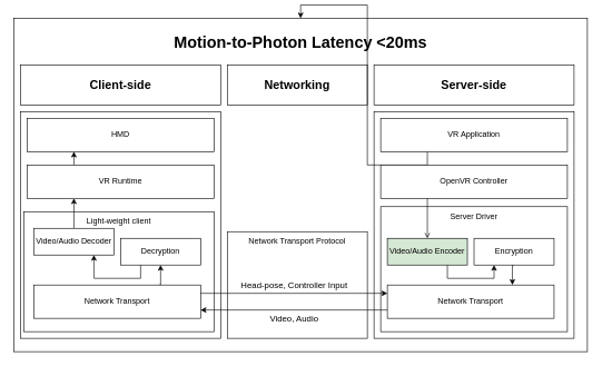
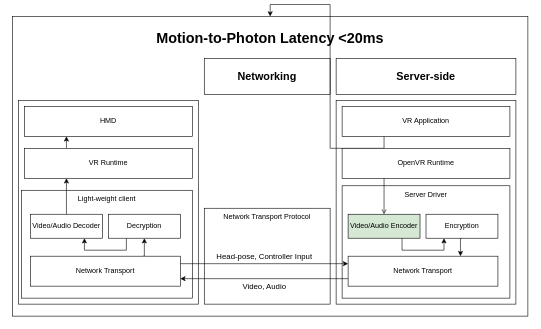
  <mxCell id="0" />
  <mxCell id="1" parent="0" />
  <mxCell id="2" value="&lt;h1&gt;Motion-to-Photon Latency &amp;lt;20ms&lt;/h1&gt;" style="rounded=0;whiteSpace=wrap;html=1;verticalAlign=top;" vertex="1" parent="1"><mxGeometry y="20" width="860" height="500" as="geometry" x="20" /></mxCell>
  <mxCell id="3" value="Network Transport Protocol" style="rounded=0;whiteSpace=wrap;html=1;verticalAlign=top;" vertex="1" parent="1"><mxGeometry x="340" y="340" width="210" height="160" as="geometry" /></mxCell>
  <mxCell id="4" value="&lt;h2&gt;Server-side&lt;/h2&gt;" style="rounded=0;whiteSpace=wrap;html=1;" vertex="1" parent="1"><mxGeometry x="560" y="90" width="300" height="60" as="geometry" /></mxCell>
- <mxCell id="5" value="&lt;h2&gt;Client-side&lt;/h2&gt;" style="rounded=0;whiteSpace=wrap;html=1;" vertex="1" parent="1"><mxGeometry x="30" y="90" width="300" height="60" as="geometry" /></mxCell>
  <mxCell id="6" value="&lt;h2&gt;Networking&lt;/h2&gt;" style="rounded=0;whiteSpace=wrap;html=1;" vertex="1" parent="1"><mxGeometry x="340" y="90" width="210" height="60" as="geometry" /></mxCell>
  <mxCell id="7" value="" style="rounded=0;whiteSpace=wrap;html=1;" vertex="1" parent="1"><mxGeometry x="560" y="160" width="300" height="340" as="geometry" /></mxCell>
  <mxCell id="8" value="" style="rounded=0;whiteSpace=wrap;html=1;" vertex="1" parent="1"><mxGeometry x="30" y="160" width="300" height="340" as="geometry" /></mxCell>
  <mxCell id="9" value="HMD" style="rounded=0;whiteSpace=wrap;html=1;" vertex="1" parent="1"><mxGeometry x="40" y="170" width="280" height="50" as="geometry" /></mxCell>
  <mxCell id="10" value="Light-weight client " style="rounded=0;whiteSpace=wrap;html=1;labelPosition=center;verticalLabelPosition=middle;align=center;verticalAlign=top;horizontal=1;" vertex="1" parent="1"><mxGeometry x="35" y="310" width="285" height="180" as="geometry" /></mxCell>
  <mxCell id="11" style="edgeStyle=orthogonalEdgeStyle;rounded=0;orthogonalLoop=1;jettySize=auto;html=1;exitX=0.5;exitY=0;exitDx=0;exitDy=0;entryX=0.25;entryY=1;entryDx=0;entryDy=0;" edge="1" parent="1" source="12" target="29"><mxGeometry relative="1" as="geometry" /></mxCell>
- <mxCell id="12" value="Video/Audio Decoder" style="rounded=0;whiteSpace=wrap;html=1;" vertex="1" parent="1"><mxGeometry x="50" y="335" width="120" height="40" as="geometry" /></mxCell>
+ <mxCell id="12" value="Video/Audio Decoder" style="rounded=0;whiteSpace=wrap;html=1;" vertex="1" parent="1"><mxGeometry x="50" y="350" width="120" height="40" as="geometry" /></mxCell>
  <mxCell id="13" style="edgeStyle=orthogonalEdgeStyle;rounded=0;orthogonalLoop=1;jettySize=auto;html=1;exitX=0.25;exitY=1;exitDx=0;exitDy=0;entryX=0.75;entryY=1;entryDx=0;entryDy=0;" edge="1" parent="1" source="14" target="12"><mxGeometry relative="1" as="geometry" /></mxCell>
  <mxCell id="14" value="Decryption" style="rounded=0;whiteSpace=wrap;html=1;" vertex="1" parent="1"><mxGeometry x="180" y="350" width="120" height="40" as="geometry" /></mxCell>
  <mxCell id="15" style="edgeStyle=orthogonalEdgeStyle;rounded=0;orthogonalLoop=1;jettySize=auto;html=1;exitX=0.75;exitY=0;exitDx=0;exitDy=0;entryX=0.5;entryY=1;entryDx=0;entryDy=0;" edge="1" parent="1" source="16" target="14"><mxGeometry relative="1" as="geometry" /></mxCell>
  <mxCell id="16" value="Network Transport" style="rounded=0;whiteSpace=wrap;html=1;" vertex="1" parent="1"><mxGeometry x="50" y="420" width="250" height="50" as="geometry" /></mxCell>
  <mxCell id="17" style="edgeStyle=orthogonalEdgeStyle;rounded=0;orthogonalLoop=1;jettySize=auto;html=1;exitX=0.25;exitY=1;exitDx=0;exitDy=0;" edge="1" parent="1" source="18" target="2"><mxGeometry relative="1" as="geometry" /></mxCell>
  <mxCell id="18" value="VR Application" style="rounded=0;whiteSpace=wrap;html=1;" vertex="1" parent="1"><mxGeometry x="570" y="170" width="280" height="50" as="geometry" /></mxCell>
- <mxCell id="19" value="OpenVR Controller" style="rounded=0;whiteSpace=wrap;html=1;" vertex="1" parent="1"><mxGeometry x="570" y="240" width="280" height="50" as="geometry" /></mxCell>
+ <mxCell id="19" value="OpenVR Runtime" style="rounded=0;whiteSpace=wrap;html=1;" vertex="1" parent="1"><mxGeometry x="570" y="240" width="280" height="50" as="geometry" /></mxCell>
  <mxCell id="20" value="Server Driver" style="rounded=0;whiteSpace=wrap;html=1;verticalAlign=top;" vertex="1" parent="1"><mxGeometry x="570" y="302.5" width="280" height="187.5" as="geometry" /></mxCell>
  <mxCell id="21" value="&lt;font style=&quot;font-size: 13px&quot;&gt;Video, Audio&lt;/font&gt;" style="edgeStyle=orthogonalEdgeStyle;rounded=0;orthogonalLoop=1;jettySize=auto;html=1;exitX=0;exitY=0.75;exitDx=0;exitDy=0;entryX=1;entryY=0.75;entryDx=0;entryDy=0;" edge="1" parent="1" source="22" target="16"><mxGeometry y="13" relative="1" as="geometry"><mxPoint as="offset" /></mxGeometry></mxCell>
  <mxCell id="22" value="Network Transport" style="rounded=0;whiteSpace=wrap;html=1;" vertex="1" parent="1"><mxGeometry x="580" y="420" width="250" height="50" as="geometry" /></mxCell>
  <mxCell id="23" style="edgeStyle=orthogonalEdgeStyle;rounded=0;orthogonalLoop=1;jettySize=auto;html=1;exitX=0.75;exitY=1;exitDx=0;exitDy=0;entryX=0.25;entryY=1;entryDx=0;entryDy=0;" edge="1" parent="1" source="24" target="26"><mxGeometry relative="1" as="geometry" /></mxCell>
  <mxCell id="24" value="Video/Audio Encoder" style="rounded=0;whiteSpace=wrap;html=1;fillColor=#d5e8d4;" vertex="1" parent="1"><mxGeometry x="580" y="350" width="120" height="40" as="geometry" /></mxCell>
  <mxCell id="25" style="edgeStyle=orthogonalEdgeStyle;rounded=0;orthogonalLoop=1;jettySize=auto;html=1;exitX=0.5;exitY=1;exitDx=0;exitDy=0;entryX=0.75;entryY=0;entryDx=0;entryDy=0;" edge="1" parent="1" source="26" target="22"><mxGeometry relative="1" as="geometry" /></mxCell>
  <mxCell id="26" value="Encryption" style="rounded=0;whiteSpace=wrap;html=1;" vertex="1" parent="1"><mxGeometry x="710" y="350" width="120" height="40" as="geometry" /></mxCell>
  <mxCell id="27" style="edgeStyle=orthogonalEdgeStyle;rounded=0;orthogonalLoop=1;jettySize=auto;html=1;exitX=0.25;exitY=1;exitDx=0;exitDy=0;entryX=0.5;entryY=0;entryDx=0;entryDy=0;endArrow=open;" edge="1" parent="1" source="19" target="24"><mxGeometry relative="1" as="geometry" /></mxCell>
  <mxCell id="28" style="edgeStyle=orthogonalEdgeStyle;rounded=0;orthogonalLoop=1;jettySize=auto;html=1;exitX=0.25;exitY=0;exitDx=0;exitDy=0;entryX=0.25;entryY=1;entryDx=0;entryDy=0;" edge="1" parent="1" source="29" target="9"><mxGeometry relative="1" as="geometry" /></mxCell>
  <mxCell id="29" value="VR Runtime" style="rounded=0;whiteSpace=wrap;html=1;" vertex="1" parent="1"><mxGeometry x="40" y="240" width="280" height="50" as="geometry" /></mxCell>
  <mxCell id="30" value="&lt;font style=&quot;font-size: 13px&quot;&gt;Head-pose, Controller Input&lt;/font&gt;" style="edgeStyle=orthogonalEdgeStyle;rounded=0;orthogonalLoop=1;jettySize=auto;html=1;exitX=1;exitY=0.25;exitDx=0;exitDy=0;entryX=0;entryY=0.25;entryDx=0;entryDy=0;" edge="1" parent="1" source="16" target="22"><mxGeometry y="13" relative="1" as="geometry"><mxPoint y="1" as="offset" /></mxGeometry></mxCell>
